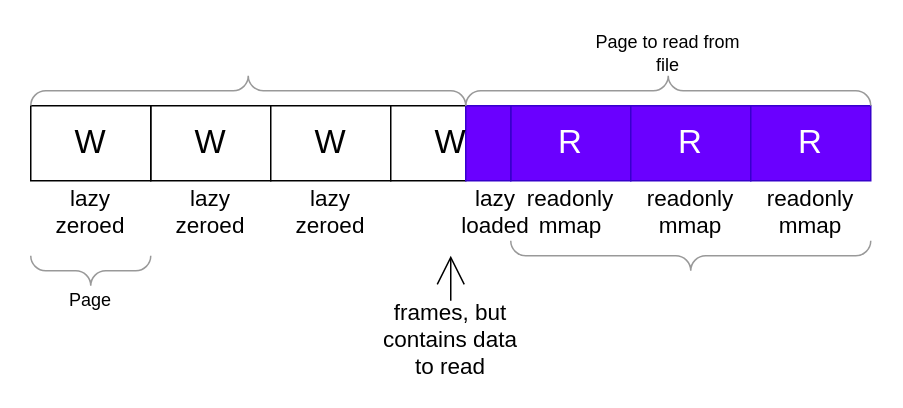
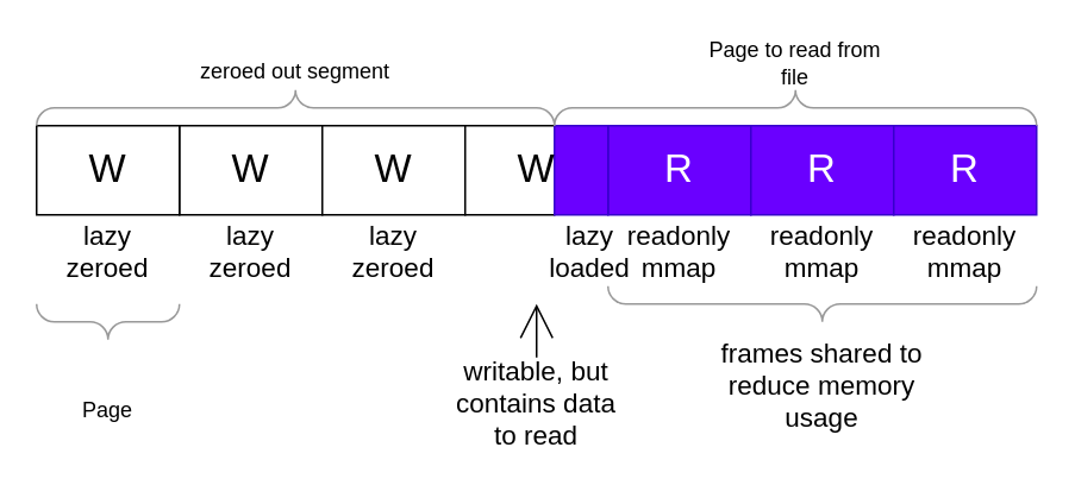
  <mxCell id="0" />
  <mxCell id="1" parent="0" />
  <mxCell id="2" value="W" style="rounded=0;whiteSpace=wrap;html=1;fontSize=22;" vertex="1" parent="1"><mxGeometry x="100" y="70" width="80" height="50" as="geometry" /></mxCell>
  <mxCell id="3" value="W" style="rounded=0;whiteSpace=wrap;html=1;fontSize=22;" vertex="1" parent="1"><mxGeometry x="180" y="70" width="80" height="50" as="geometry" /></mxCell>
  <mxCell id="4" value="" style="rounded=0;whiteSpace=wrap;html=1;" vertex="1" parent="1"><mxGeometry x="260" y="70" width="50" height="50" as="geometry" /></mxCell>
  <mxCell id="5" value="R" style="rounded=0;whiteSpace=wrap;html=1;fillColor=#6a00ff;strokeColor=#3700CC;fontColor=#ffffff;fontSize=22;" vertex="1" parent="1"><mxGeometry x="340" y="70" width="80" height="50" as="geometry" /></mxCell>
  <mxCell id="6" value="R" style="rounded=0;whiteSpace=wrap;html=1;fillColor=#6a00ff;strokeColor=#3700CC;fontColor=#ffffff;fontSize=22;" vertex="1" parent="1"><mxGeometry x="420" y="70" width="80" height="50" as="geometry" /></mxCell>
  <mxCell id="7" value="" style="rounded=0;whiteSpace=wrap;html=1;fillColor=#6a00ff;strokeColor=#3700CC;fontColor=#ffffff;" vertex="1" parent="1"><mxGeometry x="310" y="70" width="30" height="50" as="geometry" /></mxCell>
  <mxCell id="8" value="" style="verticalLabelPosition=bottom;shadow=0;dashed=0;align=center;html=1;verticalAlign=top;strokeWidth=1;shape=mxgraph.mockup.markup.curlyBrace;strokeColor=#999999;rotation=-180;" vertex="1" parent="1"><mxGeometry x="20" y="170" width="80" height="20" as="geometry" /></mxCell>
- <mxCell id="9" value="Page" style="text;html=1;strokeColor=none;fillColor=none;align=center;verticalAlign=middle;whiteSpace=wrap;rounded=0;" vertex="1" parent="1"><mxGeometry x="40" y="190" width="40" height="20" as="geometry" /></mxCell>
+ <mxCell id="9" value="Page" style="text;html=1;strokeColor=none;fillColor=none;align=center;verticalAlign=middle;whiteSpace=wrap;rounded=0;" vertex="1" parent="1"><mxGeometry x="40" y="220" width="40" height="20" as="geometry" /></mxCell>
  <mxCell id="10" value="Page to read from file" style="text;html=1;strokeColor=none;fillColor=none;align=center;verticalAlign=middle;whiteSpace=wrap;rounded=0;" vertex="1" parent="1"><mxGeometry x="390" y="20" width="110" height="30" as="geometry" /></mxCell>
+ <mxCell id="11" value="zeroed out segment" style="text;html=1;strokeColor=none;fillColor=none;align=center;verticalAlign=middle;whiteSpace=wrap;rounded=0;" vertex="1" parent="1"><mxGeometry x="110" y="30" width="110" height="20" as="geometry" /></mxCell>
  <mxCell id="12" value="W" style="text;html=1;strokeColor=none;fillColor=none;align=center;verticalAlign=middle;whiteSpace=wrap;rounded=0;fontSize=22;" vertex="1" parent="1"><mxGeometry x="280" y="85" width="40" height="20" as="geometry" /></mxCell>
  <mxCell id="13" value="lazy&lt;br style=&quot;font-size: 15px;&quot;&gt;zeroed" style="text;html=1;strokeColor=none;fillColor=none;align=center;verticalAlign=middle;whiteSpace=wrap;rounded=0;fontSize=15;" vertex="1" parent="1"><mxGeometry x="120" y="130" width="40" height="20" as="geometry" /></mxCell>
  <mxCell id="14" value="lazy&lt;br style=&quot;font-size: 15px;&quot;&gt;zeroed" style="text;html=1;strokeColor=none;fillColor=none;align=center;verticalAlign=middle;whiteSpace=wrap;rounded=0;fontSize=15;" vertex="1" parent="1"><mxGeometry x="200" y="130" width="40" height="20" as="geometry" /></mxCell>
  <mxCell id="15" value="lazy&lt;br&gt;loaded" style="text;html=1;strokeColor=none;fillColor=none;align=center;verticalAlign=middle;whiteSpace=wrap;rounded=0;fontSize=15;" vertex="1" parent="1"><mxGeometry x="310" y="130" width="40" height="20" as="geometry" /></mxCell>
  <mxCell id="16" value="readonly&lt;br&gt;mmap" style="text;html=1;strokeColor=none;fillColor=none;align=center;verticalAlign=middle;whiteSpace=wrap;rounded=0;fontSize=15;" vertex="1" parent="1"><mxGeometry x="360" y="130" width="40" height="20" as="geometry" /></mxCell>
  <mxCell id="17" value="readonly&lt;br&gt;mmap" style="text;html=1;strokeColor=none;fillColor=none;align=center;verticalAlign=middle;whiteSpace=wrap;rounded=0;fontSize=15;" vertex="1" parent="1"><mxGeometry x="440" y="130" width="40" height="20" as="geometry" /></mxCell>
  <mxCell id="18" value="" style="verticalLabelPosition=bottom;shadow=0;dashed=0;align=center;html=1;verticalAlign=top;strokeWidth=1;shape=mxgraph.mockup.markup.curlyBrace;strokeColor=#999999;fontSize=15;rotation=-180;" vertex="1" parent="1"><mxGeometry x="340" y="160" width="240" height="20" as="geometry" /></mxCell>
+ <mxCell id="19" value="frames shared to reduce memory usage" style="text;html=1;strokeColor=none;fillColor=none;align=center;verticalAlign=middle;whiteSpace=wrap;rounded=0;fontSize=15;" vertex="1" parent="1"><mxGeometry x="390" y="190" width="140" height="50" as="geometry" /></mxCell>
  <mxCell id="20" value="R" style="rounded=0;whiteSpace=wrap;html=1;fillColor=#6a00ff;strokeColor=#3700CC;fontColor=#ffffff;fontSize=22;" vertex="1" parent="1"><mxGeometry x="500" y="70" width="80" height="50" as="geometry" /></mxCell>
  <mxCell id="21" value="W" style="rounded=0;whiteSpace=wrap;html=1;fontSize=22;" vertex="1" parent="1"><mxGeometry x="20" y="70" width="80" height="50" as="geometry" /></mxCell>
  <mxCell id="22" value="lazy&lt;br style=&quot;font-size: 15px;&quot;&gt;zeroed" style="text;html=1;strokeColor=none;fillColor=none;align=center;verticalAlign=middle;whiteSpace=wrap;rounded=0;fontSize=15;" vertex="1" parent="1"><mxGeometry x="40" y="130" width="40" height="20" as="geometry" /></mxCell>
  <mxCell id="23" value="readonly&lt;br&gt;mmap" style="text;html=1;strokeColor=none;fillColor=none;align=center;verticalAlign=middle;whiteSpace=wrap;rounded=0;fontSize=15;" vertex="1" parent="1"><mxGeometry x="520" y="130" width="40" height="20" as="geometry" /></mxCell>
  <mxCell id="24" value="" style="verticalLabelPosition=bottom;shadow=0;dashed=0;align=center;html=1;verticalAlign=top;strokeWidth=1;shape=mxgraph.mockup.markup.curlyBrace;strokeColor=#999999;fontSize=15;rotation=0;" vertex="1" parent="1"><mxGeometry x="20" y="50" width="290" height="20" as="geometry" /></mxCell>
  <mxCell id="25" value="" style="verticalLabelPosition=bottom;shadow=0;dashed=0;align=center;html=1;verticalAlign=top;strokeWidth=1;shape=mxgraph.mockup.markup.curlyBrace;strokeColor=#999999;fontSize=15;rotation=0;" vertex="1" parent="1"><mxGeometry x="310" y="50" width="270" height="20" as="geometry" /></mxCell>
  <mxCell id="26" style="edgeStyle=orthogonalEdgeStyle;rounded=0;orthogonalLoop=1;jettySize=auto;html=1;exitX=0.5;exitY=0;exitDx=0;exitDy=0;fontSize=15;endArrow=open;endFill=0;endSize=17;" edge="1" parent="1" source="27"><mxGeometry relative="1" as="geometry"><mxPoint x="300" y="170" as="targetPoint" /></mxGeometry></mxCell>
- <mxCell id="27" value="frames, but contains data to read" style="text;html=1;strokeColor=none;fillColor=none;align=center;verticalAlign=middle;whiteSpace=wrap;rounded=0;fontSize=15;" vertex="1" parent="1"><mxGeometry x="250" y="200" width="100" height="50" as="geometry" /></mxCell>
+ <mxCell id="27" value="writable, but contains data to read" style="text;html=1;strokeColor=none;fillColor=none;align=center;verticalAlign=middle;whiteSpace=wrap;rounded=0;fontSize=15;" vertex="1" parent="1"><mxGeometry x="250" y="200" width="100" height="50" as="geometry" /></mxCell>
